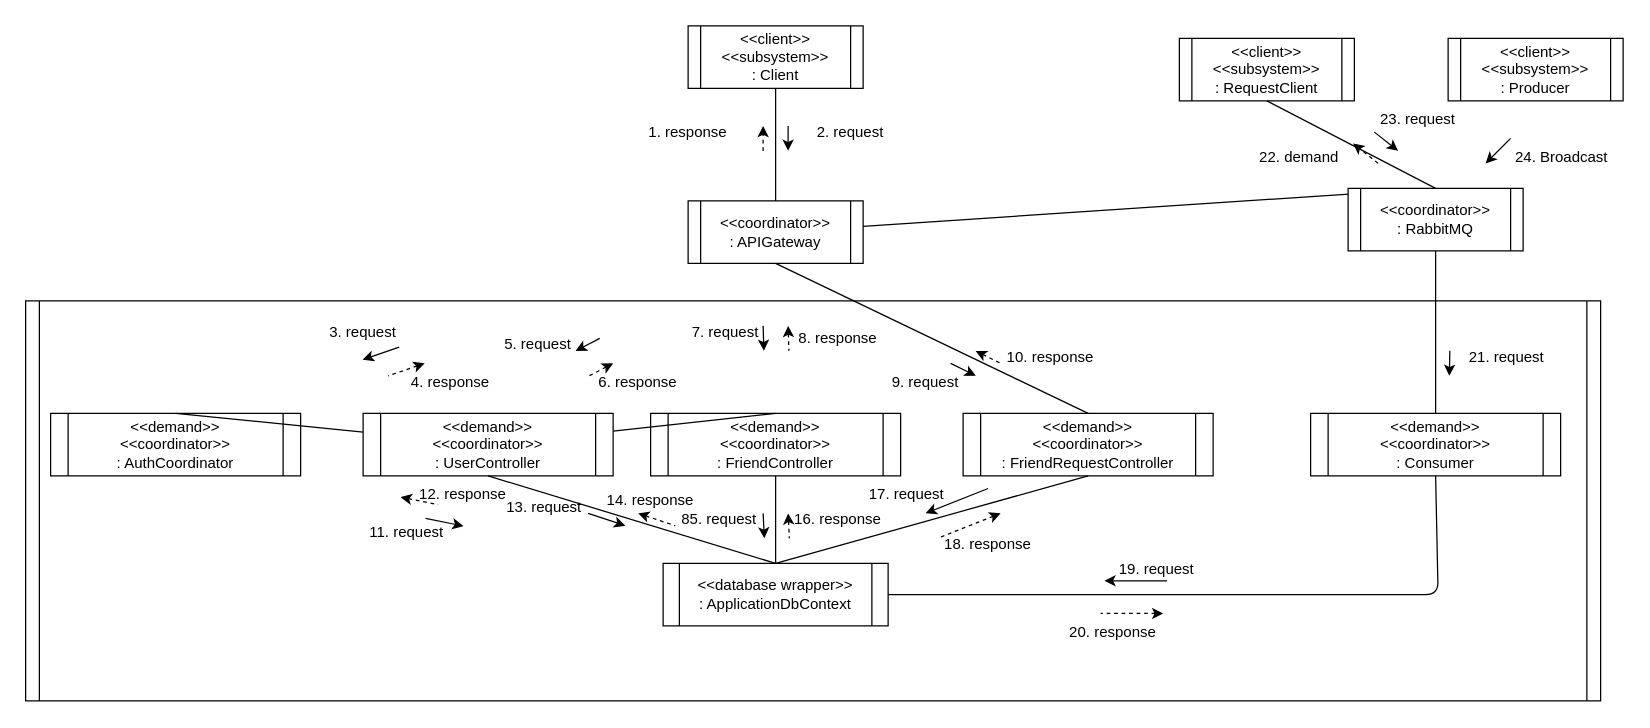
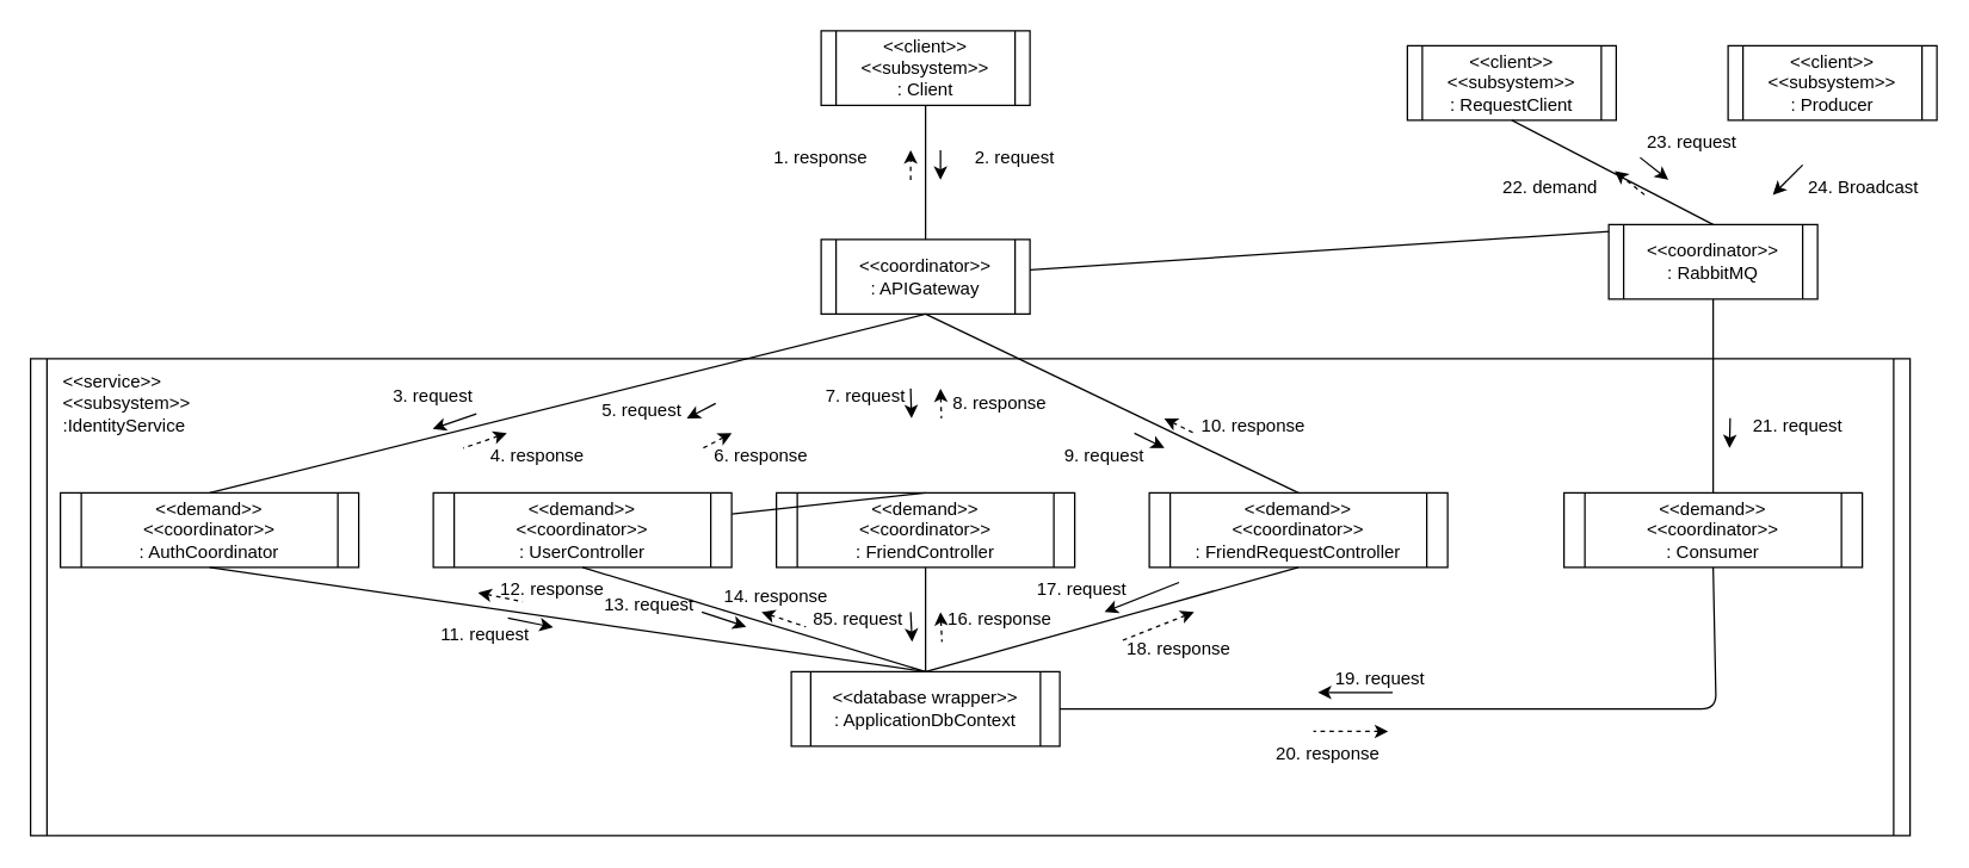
  <mxCell id="0" />
  <mxCell id="1" parent="0" />
  <mxCell id="2" value="" style="shape=process;whiteSpace=wrap;html=1;backgroundOutline=1;size=0.009;" parent="1" vertex="1"><mxGeometry x="20" y="240" width="1260" height="320" as="geometry" /></mxCell>
+ <mxCell id="3" value="&amp;lt;&amp;lt;service&amp;gt;&amp;gt;&lt;br&gt;&amp;lt;&amp;lt;subsystem&amp;gt;&amp;gt;&lt;br&gt;:IdentityService" style="text;html=1;strokeColor=none;fillColor=none;align=left;verticalAlign=middle;whiteSpace=wrap;rounded=0;" parent="1" vertex="1"><mxGeometry x="40" y="250" width="160" height="40" as="geometry" /></mxCell>
  <mxCell id="4" value="&amp;lt;&amp;lt;coordinator&amp;gt;&amp;gt;&lt;br style=&quot;border-color: var(--border-color);&quot;&gt;: APIGateway" style="shape=process;whiteSpace=wrap;html=1;backgroundOutline=1;size=0.071;" parent="1" vertex="1"><mxGeometry x="550" y="160" width="140" height="50" as="geometry" /></mxCell>
  <mxCell id="5" value="&amp;lt;&amp;lt;client&amp;gt;&amp;gt;&lt;br&gt;&amp;lt;&amp;lt;subsystem&amp;gt;&amp;gt;&lt;br style=&quot;border-color: var(--border-color);&quot;&gt;: Client" style="shape=process;whiteSpace=wrap;html=1;backgroundOutline=1;size=0.071;" parent="1" vertex="1"><mxGeometry x="550" width="140" height="50" as="geometry" y="20" /></mxCell>
  <mxCell id="6" value="&amp;lt;&amp;lt;demand&amp;gt;&amp;gt;&lt;br&gt;&amp;lt;&amp;lt;coordinator&amp;gt;&amp;gt;&lt;br style=&quot;border-color: var(--border-color);&quot;&gt;: FriendController" style="shape=process;whiteSpace=wrap;html=1;backgroundOutline=1;size=0.071;" parent="1" vertex="1"><mxGeometry x="520" y="330" width="200" height="50" as="geometry" /></mxCell>
  <mxCell id="7" value="" style="endArrow=none;html=1;exitX=0.5;exitY=0;exitDx=0;exitDy=0;" parent="1" source="6" target="29" edge="1"><mxGeometry width="50" height="50" relative="1" as="geometry"><mxPoint x="410" y="330" as="sourcePoint" /><mxPoint x="630" y="220" as="targetPoint" /></mxGeometry></mxCell>
  <mxCell id="8" value="" style="endArrow=none;html=1;entryX=0.5;entryY=0;entryDx=0;entryDy=0;exitX=0.5;exitY=1;exitDx=0;exitDy=0;" parent="1" source="6" edge="1"><mxGeometry width="50" height="50" relative="1" as="geometry"><mxPoint x="410" y="380" as="sourcePoint" /><mxPoint x="620" y="450" as="targetPoint" /></mxGeometry></mxCell>
  <mxCell id="9" value="&amp;lt;&amp;lt;database wrapper&amp;gt;&amp;gt;&lt;br style=&quot;border-color: var(--border-color);&quot;&gt;: ApplicationDbContext" style="shape=process;whiteSpace=wrap;html=1;backgroundOutline=1;size=0.071;" parent="1" vertex="1"><mxGeometry x="530" y="450" width="180" height="50" as="geometry" /></mxCell>
  <mxCell id="10" value="" style="endArrow=none;html=1;entryX=0.5;entryY=1;entryDx=0;entryDy=0;exitX=0.5;exitY=0;exitDx=0;exitDy=0;" parent="1" source="4" target="5" edge="1"><mxGeometry width="50" height="50" relative="1" as="geometry"><mxPoint x="500" y="280" as="sourcePoint" /><mxPoint x="550" y="230" as="targetPoint" /></mxGeometry></mxCell>
  <mxCell id="11" value="" style="endArrow=classic;html=1;" parent="1" edge="1"><mxGeometry width="50" height="50" relative="1" as="geometry"><mxPoint x="630" y="100" as="sourcePoint" /><mxPoint x="630" y="120" as="targetPoint" /></mxGeometry></mxCell>
  <mxCell id="12" value="" style="endArrow=classic;html=1;dashed=1;" parent="1" edge="1"><mxGeometry width="50" height="50" relative="1" as="geometry"><mxPoint x="610" y="120" as="sourcePoint" /><mxPoint x="610" y="100" as="targetPoint" /></mxGeometry></mxCell>
  <mxCell id="13" value="2. request" style="text;html=1;strokeColor=none;fillColor=none;align=center;verticalAlign=middle;whiteSpace=wrap;rounded=0;" parent="1" vertex="1"><mxGeometry x="650" y="90" width="60" height="30" as="geometry" /></mxCell>
  <mxCell id="14" value="1. response" style="text;html=1;strokeColor=none;fillColor=none;align=center;verticalAlign=middle;whiteSpace=wrap;rounded=0;" parent="1" vertex="1"><mxGeometry x="510" y="90" width="80" height="30" as="geometry" /></mxCell>
  <mxCell id="15" value="" style="endArrow=classic;html=1;entryX=0.526;entryY=0;entryDx=0;entryDy=0;entryPerimeter=0;" parent="1" edge="1"><mxGeometry width="50" height="50" relative="1" as="geometry"><mxPoint x="610" y="260" as="sourcePoint" /><mxPoint x="610.62" y="280" as="targetPoint" /></mxGeometry></mxCell>
  <mxCell id="16" value="" style="endArrow=none;html=1;strokeColor=default;dashed=1;startArrow=classic;startFill=1;endFill=0;" parent="1" edge="1"><mxGeometry width="50" height="50" relative="1" as="geometry"><mxPoint x="630" y="410" as="sourcePoint" /><mxPoint x="631" y="430" as="targetPoint" /></mxGeometry></mxCell>
  <mxCell id="17" value="&amp;lt;&amp;lt;client&amp;gt;&amp;gt;&lt;br&gt;&amp;lt;&amp;lt;subsystem&amp;gt;&amp;gt;&lt;br style=&quot;border-color: var(--border-color);&quot;&gt;: RequestClient" style="shape=process;whiteSpace=wrap;html=1;backgroundOutline=1;size=0.071;" parent="1" vertex="1"><mxGeometry x="943" y="30" width="140" height="50" as="geometry" /></mxCell>
  <mxCell id="18" value="&amp;lt;&amp;lt;client&amp;gt;&amp;gt;&lt;br&gt;&amp;lt;&amp;lt;subsystem&amp;gt;&amp;gt;&lt;br style=&quot;border-color: var(--border-color);&quot;&gt;: Producer" style="shape=process;whiteSpace=wrap;html=1;backgroundOutline=1;size=0.071;" parent="1" vertex="1"><mxGeometry x="1158" y="30" width="140" height="50" as="geometry" /></mxCell>
  <mxCell id="19" value="" style="endArrow=none;html=1;entryX=0.5;entryY=1;entryDx=0;entryDy=0;exitX=0.5;exitY=0;exitDx=0;exitDy=0;" parent="1" source="34" target="17" edge="1"><mxGeometry width="50" height="50" relative="1" as="geometry"><mxPoint x="1148" y="150" as="sourcePoint" /><mxPoint x="1088" y="80" as="targetPoint" /></mxGeometry></mxCell>
  <mxCell id="20" value="" style="endArrow=none;html=1;exitX=0.5;exitY=0;exitDx=0;exitDy=0;" parent="1" source="34" target="4" edge="1"><mxGeometry width="50" height="50" relative="1" as="geometry"><mxPoint x="1148" y="150" as="sourcePoint" /><mxPoint x="1058" y="90" as="targetPoint" /></mxGeometry></mxCell>
  <mxCell id="21" value="" style="endArrow=classic;html=1;" parent="1" edge="1"><mxGeometry width="50" height="50" relative="1" as="geometry"><mxPoint x="1099" y="105" as="sourcePoint" /><mxPoint x="1118" y="120" as="targetPoint" /></mxGeometry></mxCell>
  <mxCell id="22" value="" style="endArrow=classic;html=1;dashed=1;" parent="1" edge="1"><mxGeometry width="50" height="50" relative="1" as="geometry"><mxPoint x="1102" y="130" as="sourcePoint" /><mxPoint x="1082" y="114" as="targetPoint" /></mxGeometry></mxCell>
  <mxCell id="23" value="23. request" style="text;html=1;strokeColor=none;fillColor=none;align=center;verticalAlign=middle;whiteSpace=wrap;rounded=0;" parent="1" vertex="1"><mxGeometry x="1098" y="80" width="72" height="30" as="geometry" /></mxCell>
  <mxCell id="24" value="22. demand" style="text;html=1;strokeColor=none;fillColor=none;align=center;verticalAlign=middle;whiteSpace=wrap;rounded=0;" parent="1" vertex="1"><mxGeometry x="1000" y="110" width="78" height="30" as="geometry" /></mxCell>
  <mxCell id="25" value="" style="endArrow=classic;html=1;" parent="1" edge="1"><mxGeometry width="50" height="50" relative="1" as="geometry"><mxPoint x="1208" y="110" as="sourcePoint" /><mxPoint x="1188" y="130" as="targetPoint" /></mxGeometry></mxCell>
  <mxCell id="26" value="24. Broadcast" style="text;html=1;strokeColor=none;fillColor=none;align=center;verticalAlign=middle;whiteSpace=wrap;rounded=0;" parent="1" vertex="1"><mxGeometry x="1208" y="110" width="82" height="30" as="geometry" /></mxCell>
  <mxCell id="27" value="" style="endArrow=none;html=1;entryX=0.5;entryY=1;entryDx=0;entryDy=0;exitX=1;exitY=0.5;exitDx=0;exitDy=0;" parent="1" target="31" edge="1"><mxGeometry width="50" height="50" relative="1" as="geometry"><mxPoint x="710" y="475" as="sourcePoint" /><mxPoint x="970" y="380" as="targetPoint" /><Array as="points"><mxPoint x="1150" y="475" /></Array></mxGeometry></mxCell>
  <mxCell id="28" value="" style="endArrow=classic;html=1;exitX=0.657;exitY=0.468;exitDx=0;exitDy=0;exitPerimeter=0;" parent="1" edge="1"><mxGeometry width="50" height="50" relative="1" as="geometry"><mxPoint x="933.14" y="463.96" as="sourcePoint" /><mxPoint x="883" y="463.91" as="targetPoint" /></mxGeometry></mxCell>
  <mxCell id="29" value="&amp;lt;&amp;lt;demand&amp;gt;&amp;gt;&lt;br&gt;&amp;lt;&amp;lt;coordinator&amp;gt;&amp;gt;&lt;br style=&quot;border-color: var(--border-color);&quot;&gt;: UserController" style="shape=process;whiteSpace=wrap;html=1;backgroundOutline=1;size=0.071;" parent="1" vertex="1"><mxGeometry x="290" y="330" width="200" height="50" as="geometry" /></mxCell>
  <mxCell id="30" value="&amp;lt;&amp;lt;demand&amp;gt;&amp;gt;&lt;br&gt;&amp;lt;&amp;lt;coordinator&amp;gt;&amp;gt;&lt;br style=&quot;border-color: var(--border-color);&quot;&gt;: FriendRequestController" style="shape=process;whiteSpace=wrap;html=1;backgroundOutline=1;size=0.071;" parent="1" vertex="1"><mxGeometry x="770" y="330" width="200" height="50" as="geometry" /></mxCell>
  <mxCell id="31" value="&amp;lt;&amp;lt;demand&amp;gt;&amp;gt;&lt;br&gt;&amp;lt;&amp;lt;coordinator&amp;gt;&amp;gt;&lt;br style=&quot;border-color: var(--border-color);&quot;&gt;: Consumer" style="shape=process;whiteSpace=wrap;html=1;backgroundOutline=1;size=0.071;" parent="1" vertex="1"><mxGeometry x="1048" y="330" width="200" height="50" as="geometry" /></mxCell>
  <mxCell id="32" value="" style="endArrow=classic;html=1;exitX=0.828;exitY=0.085;exitDx=0;exitDy=0;exitPerimeter=0;" parent="1" edge="1"><mxGeometry width="50" height="50" relative="1" as="geometry"><mxPoint x="1159.36" y="279.95" as="sourcePoint" /><mxPoint x="1159" y="300" as="targetPoint" /></mxGeometry></mxCell>
  <mxCell id="33" value="" style="endArrow=none;html=1;entryX=0.5;entryY=1;entryDx=0;entryDy=0;exitX=0.5;exitY=0;exitDx=0;exitDy=0;" parent="1" source="31" target="34" edge="1"><mxGeometry width="50" height="50" relative="1" as="geometry"><mxPoint x="1108" y="270" as="sourcePoint" /><mxPoint x="1008" y="200" as="targetPoint" /></mxGeometry></mxCell>
  <mxCell id="34" value="&amp;lt;&amp;lt;coordinator&amp;gt;&amp;gt;&lt;br style=&quot;border-color: var(--border-color);&quot;&gt;: RabbitMQ" style="shape=process;whiteSpace=wrap;html=1;backgroundOutline=1;size=0.071;" parent="1" vertex="1"><mxGeometry x="1078" y="150" width="140" height="50" as="geometry" /></mxCell>
  <mxCell id="35" value="" style="endArrow=none;html=1;entryX=0.5;entryY=0;entryDx=0;entryDy=0;exitX=0.5;exitY=1;exitDx=0;exitDy=0;" parent="1" source="29" edge="1"><mxGeometry width="50" height="50" relative="1" as="geometry"><mxPoint x="430" y="400" as="sourcePoint" /><mxPoint x="620" y="450" as="targetPoint" /></mxGeometry></mxCell>
  <mxCell id="36" value="" style="endArrow=none;html=1;entryX=0.5;entryY=1;entryDx=0;entryDy=0;exitX=0.5;exitY=0;exitDx=0;exitDy=0;" parent="1" target="30" edge="1"><mxGeometry width="50" height="50" relative="1" as="geometry"><mxPoint x="620" y="450" as="sourcePoint" /><mxPoint x="910" y="450" as="targetPoint" /></mxGeometry></mxCell>
  <mxCell id="37" value="" style="endArrow=classic;html=1;entryX=0.477;entryY=0.404;entryDx=0;entryDy=0;entryPerimeter=0;" parent="1" edge="1"><mxGeometry width="50" height="50" relative="1" as="geometry"><mxPoint x="470" y="410" as="sourcePoint" /><mxPoint x="499.76" y="419.88" as="targetPoint" /></mxGeometry></mxCell>
  <mxCell id="38" value="" style="endArrow=classic;html=1;entryX=0.392;entryY=0.404;entryDx=0;entryDy=0;entryPerimeter=0;exitX=0.441;exitY=0.362;exitDx=0;exitDy=0;exitPerimeter=0;" parent="1" edge="1"><mxGeometry width="50" height="50" relative="1" as="geometry"><mxPoint x="789.98" y="390.13" as="sourcePoint" /><mxPoint x="740" y="409.87" as="targetPoint" /></mxGeometry></mxCell>
  <mxCell id="39" value="&amp;lt;&amp;lt;demand&amp;gt;&amp;gt;&lt;br&gt;&amp;lt;&amp;lt;coordinator&amp;gt;&amp;gt;&lt;br style=&quot;border-color: var(--border-color);&quot;&gt;: AuthCoordinator" style="shape=process;whiteSpace=wrap;html=1;backgroundOutline=1;size=0.071;" parent="1" vertex="1"><mxGeometry x="40" y="330" width="200" height="50" as="geometry" /></mxCell>
- <mxCell id="40" value="" style="endArrow=none;html=1;exitX=0.5;exitY=0;exitDx=0;exitDy=0;" parent="1" source="39" target="29" edge="1"><mxGeometry width="50" height="50" relative="1" as="geometry"><mxPoint x="360" y="300" as="sourcePoint" /><mxPoint x="360" y="180" as="targetPoint" /></mxGeometry></mxCell>
+ <mxCell id="40" value="" style="endArrow=none;html=1;entryX=0.5;entryY=1;entryDx=0;entryDy=0;exitX=0.5;exitY=0;exitDx=0;exitDy=0;" parent="1" source="39" target="4" edge="1"><mxGeometry width="50" height="50" relative="1" as="geometry"><mxPoint x="360" y="300" as="sourcePoint" /><mxPoint x="360" y="180" as="targetPoint" /></mxGeometry></mxCell>
  <mxCell id="41" value="" style="endArrow=classic;html=1;entryX=0.526;entryY=0;entryDx=0;entryDy=0;entryPerimeter=0;exitX=0.238;exitY=0.125;exitDx=0;exitDy=0;exitPerimeter=0;" parent="1" edge="1"><mxGeometry width="50" height="50" relative="1" as="geometry"><mxPoint x="318.88" y="277" as="sourcePoint" /><mxPoint x="289.62" y="287" as="targetPoint" /></mxGeometry></mxCell>
+ <mxCell id="42" value="" style="endArrow=none;html=1;entryX=0.5;entryY=0;entryDx=0;entryDy=0;exitX=0.5;exitY=1;exitDx=0;exitDy=0;" parent="1" source="39" target="9" edge="1"><mxGeometry width="50" height="50" relative="1" as="geometry"><mxPoint x="220" y="400" as="sourcePoint" /><mxPoint x="450" y="470" as="targetPoint" /></mxGeometry></mxCell>
  <mxCell id="43" value="" style="endArrow=classic;html=1;entryX=0.278;entryY=0.563;entryDx=0;entryDy=0;entryPerimeter=0;" parent="1" target="2" edge="1"><mxGeometry width="50" height="50" relative="1" as="geometry"><mxPoint x="340" y="414" as="sourcePoint" /><mxPoint x="370.28" y="424.08" as="targetPoint" /></mxGeometry></mxCell>
  <mxCell id="44" value="" style="endArrow=none;html=1;entryX=0.5;entryY=1;entryDx=0;entryDy=0;exitX=0.5;exitY=0;exitDx=0;exitDy=0;" parent="1" source="30" target="4" edge="1"><mxGeometry width="50" height="50" relative="1" as="geometry"><mxPoint x="630" y="340" as="sourcePoint" /><mxPoint x="630" y="220" as="targetPoint" /></mxGeometry></mxCell>
  <mxCell id="45" value="" style="endArrow=none;html=1;entryX=0.635;entryY=0.187;entryDx=0;entryDy=0;entryPerimeter=0;exitX=0.619;exitY=0.156;exitDx=0;exitDy=0;exitPerimeter=0;startArrow=classic;startFill=1;endFill=0;dashed=1;" parent="1" edge="1"><mxGeometry width="50" height="50" relative="1" as="geometry"><mxPoint x="780" y="280.08" as="sourcePoint" /><mxPoint x="800.16" y="290" as="targetPoint" /></mxGeometry></mxCell>
  <mxCell id="46" value="" style="endArrow=classic;html=1;entryX=0.526;entryY=0;entryDx=0;entryDy=0;entryPerimeter=0;exitX=0.365;exitY=0.125;exitDx=0;exitDy=0;exitPerimeter=0;" parent="1" edge="1"><mxGeometry width="50" height="50" relative="1" as="geometry"><mxPoint x="479.28" y="270" as="sourcePoint" /><mxPoint x="460" y="280" as="targetPoint" /></mxGeometry></mxCell>
  <mxCell id="47" value="" style="endArrow=none;html=1;entryX=0.526;entryY=0;entryDx=0;entryDy=0;entryPerimeter=0;exitX=0.238;exitY=0.125;exitDx=0;exitDy=0;exitPerimeter=0;startArrow=classic;startFill=1;endFill=0;dashed=1;" edge="1" parent="1"><mxGeometry width="50" height="50" relative="1" as="geometry"><mxPoint x="339.26" y="290" as="sourcePoint" /><mxPoint x="310" y="300" as="targetPoint" /></mxGeometry></mxCell>
  <mxCell id="48" value="" style="endArrow=none;html=1;entryX=0.526;entryY=0;entryDx=0;entryDy=0;entryPerimeter=0;exitX=0.365;exitY=0.125;exitDx=0;exitDy=0;exitPerimeter=0;startArrow=classic;startFill=1;endFill=0;dashed=1;" edge="1" parent="1"><mxGeometry width="50" height="50" relative="1" as="geometry"><mxPoint x="490" y="290" as="sourcePoint" /><mxPoint x="470.72" y="300" as="targetPoint" /></mxGeometry></mxCell>
  <mxCell id="49" value="" style="endArrow=none;html=1;entryX=0.526;entryY=0;entryDx=0;entryDy=0;entryPerimeter=0;startArrow=classic;startFill=1;endFill=0;dashed=1;" edge="1" parent="1"><mxGeometry width="50" height="50" relative="1" as="geometry"><mxPoint x="630" y="260" as="sourcePoint" /><mxPoint x="630.62" y="280" as="targetPoint" /></mxGeometry></mxCell>
  <mxCell id="50" value="" style="endArrow=classic;html=1;entryX=0.635;entryY=0.187;entryDx=0;entryDy=0;entryPerimeter=0;exitX=0.619;exitY=0.156;exitDx=0;exitDy=0;exitPerimeter=0;" edge="1" parent="1"><mxGeometry width="50" height="50" relative="1" as="geometry"><mxPoint x="760" y="290" as="sourcePoint" /><mxPoint x="780.16" y="299.92" as="targetPoint" /></mxGeometry></mxCell>
  <mxCell id="51" value="" style="endArrow=none;html=1;entryX=0.278;entryY=0.563;entryDx=0;entryDy=0;entryPerimeter=0;startArrow=classic;startFill=1;endFill=0;dashed=1;" edge="1" parent="1"><mxGeometry width="50" height="50" relative="1" as="geometry"><mxPoint x="320" y="397" as="sourcePoint" /><mxPoint x="350" y="403" as="targetPoint" /></mxGeometry></mxCell>
  <mxCell id="52" value="" style="endArrow=none;html=1;entryX=0.477;entryY=0.404;entryDx=0;entryDy=0;entryPerimeter=0;dashed=1;startArrow=classic;startFill=1;endFill=0;" edge="1" parent="1"><mxGeometry width="50" height="50" relative="1" as="geometry"><mxPoint x="510" y="410" as="sourcePoint" /><mxPoint x="539.76" y="419.88" as="targetPoint" /></mxGeometry></mxCell>
  <mxCell id="53" value="" style="endArrow=classic;html=1;" edge="1" parent="1"><mxGeometry width="50" height="50" relative="1" as="geometry"><mxPoint x="610" y="410" as="sourcePoint" /><mxPoint x="611" y="430" as="targetPoint" /></mxGeometry></mxCell>
  <mxCell id="54" value="" style="endArrow=none;html=1;entryX=0.392;entryY=0.404;entryDx=0;entryDy=0;entryPerimeter=0;exitX=0.441;exitY=0.362;exitDx=0;exitDy=0;exitPerimeter=0;startArrow=classic;startFill=1;dashed=1;endFill=0;" edge="1" parent="1"><mxGeometry width="50" height="50" relative="1" as="geometry"><mxPoint x="799.98" y="410" as="sourcePoint" /><mxPoint x="750" y="429.74" as="targetPoint" /></mxGeometry></mxCell>
  <mxCell id="55" value="" style="endArrow=none;html=1;exitX=0.657;exitY=0.468;exitDx=0;exitDy=0;exitPerimeter=0;dashed=1;endFill=0;startArrow=classic;startFill=1;" edge="1" parent="1"><mxGeometry width="50" height="50" relative="1" as="geometry"><mxPoint x="930.14" y="490.05" as="sourcePoint" /><mxPoint x="880" y="490" as="targetPoint" /></mxGeometry></mxCell>
  <mxCell id="56" value="4. response" style="text;html=1;strokeColor=none;fillColor=none;align=center;verticalAlign=middle;whiteSpace=wrap;rounded=0;" vertex="1" parent="1"><mxGeometry x="320" y="290" width="80" height="30" as="geometry" /></mxCell>
  <mxCell id="57" value="3. request" style="text;html=1;strokeColor=none;fillColor=none;align=center;verticalAlign=middle;whiteSpace=wrap;rounded=0;" vertex="1" parent="1"><mxGeometry x="260" y="250" width="60" height="30" as="geometry" /></mxCell>
  <mxCell id="58" value="5. request" style="text;html=1;strokeColor=none;fillColor=none;align=center;verticalAlign=middle;whiteSpace=wrap;rounded=0;" vertex="1" parent="1"><mxGeometry x="400" y="260" width="60" height="30" as="geometry" /></mxCell>
  <mxCell id="59" value="7. request" style="text;html=1;strokeColor=none;fillColor=none;align=center;verticalAlign=middle;whiteSpace=wrap;rounded=0;" vertex="1" parent="1"><mxGeometry x="550" y="250" width="60" height="30" as="geometry" /></mxCell>
  <mxCell id="60" value="9. request" style="text;html=1;strokeColor=none;fillColor=none;align=center;verticalAlign=middle;whiteSpace=wrap;rounded=0;" vertex="1" parent="1"><mxGeometry x="710" y="290" width="60" height="30" as="geometry" /></mxCell>
  <mxCell id="61" value="11. request" style="text;html=1;strokeColor=none;fillColor=none;align=center;verticalAlign=middle;whiteSpace=wrap;rounded=0;" vertex="1" parent="1"><mxGeometry x="290" y="410" width="70" height="30" as="geometry" /></mxCell>
  <mxCell id="62" value="13. request" style="text;html=1;strokeColor=none;fillColor=none;align=center;verticalAlign=middle;whiteSpace=wrap;rounded=0;" vertex="1" parent="1"><mxGeometry x="400" y="390" width="70" height="30" as="geometry" /></mxCell>
  <mxCell id="63" value="85. request" style="text;html=1;strokeColor=none;fillColor=none;align=center;verticalAlign=middle;whiteSpace=wrap;rounded=0;" vertex="1" parent="1"><mxGeometry x="540" y="400" width="70" height="30" as="geometry" /></mxCell>
  <mxCell id="64" value="17. request" style="text;html=1;strokeColor=none;fillColor=none;align=center;verticalAlign=middle;whiteSpace=wrap;rounded=0;" vertex="1" parent="1"><mxGeometry x="690" y="380" width="70" height="30" as="geometry" /></mxCell>
  <mxCell id="65" value="19. request" style="text;html=1;strokeColor=none;fillColor=none;align=center;verticalAlign=middle;whiteSpace=wrap;rounded=0;" vertex="1" parent="1"><mxGeometry x="890" y="440" width="70" height="30" as="geometry" /></mxCell>
  <mxCell id="66" value="21. request" style="text;html=1;strokeColor=none;fillColor=none;align=center;verticalAlign=middle;whiteSpace=wrap;rounded=0;" vertex="1" parent="1"><mxGeometry x="1170" y="270" width="70" height="30" as="geometry" /></mxCell>
  <mxCell id="67" value="6. response" style="text;html=1;strokeColor=none;fillColor=none;align=center;verticalAlign=middle;whiteSpace=wrap;rounded=0;" vertex="1" parent="1"><mxGeometry x="470" y="290" width="80" height="30" as="geometry" /></mxCell>
  <mxCell id="68" value="8. response" style="text;html=1;strokeColor=none;fillColor=none;align=center;verticalAlign=middle;whiteSpace=wrap;rounded=0;" vertex="1" parent="1"><mxGeometry x="630" y="255" width="80" height="30" as="geometry" /></mxCell>
  <mxCell id="69" value="10. response" style="text;html=1;strokeColor=none;fillColor=none;align=center;verticalAlign=middle;whiteSpace=wrap;rounded=0;" vertex="1" parent="1"><mxGeometry x="800" y="270" width="80" height="30" as="geometry" /></mxCell>
  <mxCell id="70" value="12. response" style="text;html=1;strokeColor=none;fillColor=none;align=center;verticalAlign=middle;whiteSpace=wrap;rounded=0;" vertex="1" parent="1"><mxGeometry x="330" y="380" width="80" height="30" as="geometry" /></mxCell>
  <mxCell id="71" value="14. response" style="text;html=1;strokeColor=none;fillColor=none;align=center;verticalAlign=middle;whiteSpace=wrap;rounded=0;" vertex="1" parent="1"><mxGeometry x="480" y="385" width="80" height="30" as="geometry" /></mxCell>
  <mxCell id="72" value="16. response" style="text;html=1;strokeColor=none;fillColor=none;align=center;verticalAlign=middle;whiteSpace=wrap;rounded=0;" vertex="1" parent="1"><mxGeometry x="630" y="400" width="80" height="30" as="geometry" /></mxCell>
  <mxCell id="73" value="18. response" style="text;html=1;strokeColor=none;fillColor=none;align=center;verticalAlign=middle;whiteSpace=wrap;rounded=0;" vertex="1" parent="1"><mxGeometry x="750" y="420" width="80" height="30" as="geometry" /></mxCell>
  <mxCell id="74" value="20. response" style="text;html=1;strokeColor=none;fillColor=none;align=center;verticalAlign=middle;whiteSpace=wrap;rounded=0;" vertex="1" parent="1"><mxGeometry x="850" y="490" width="80" height="30" as="geometry" /></mxCell>
